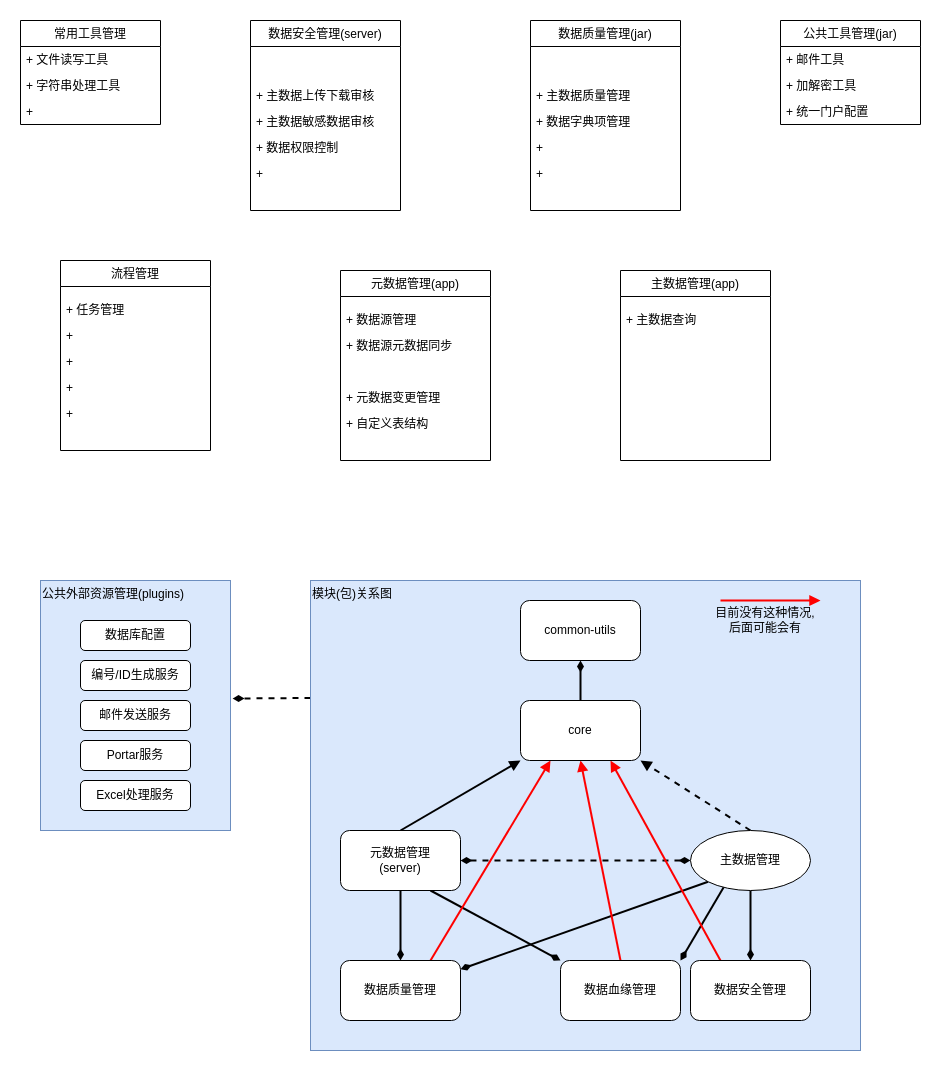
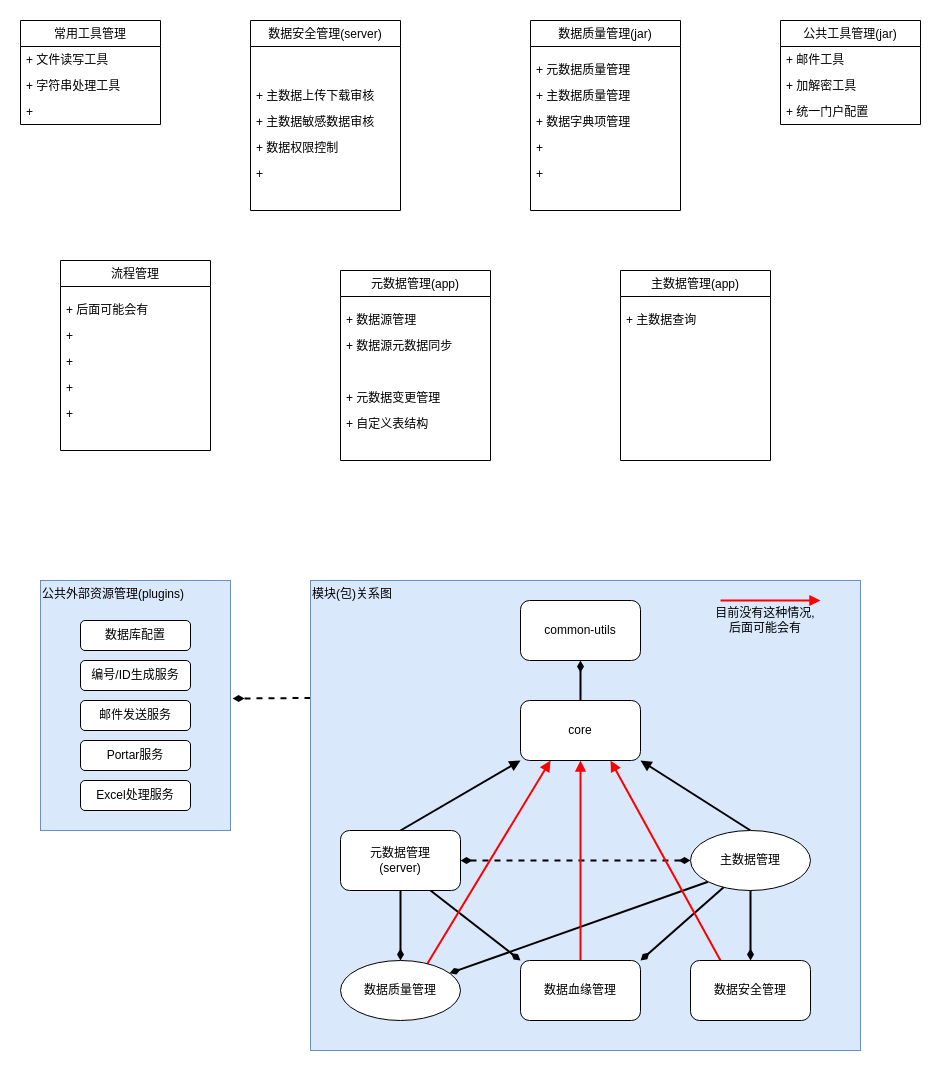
  <mxCell id="0" />
  <mxCell id="1" parent="0" />
  <mxCell id="2" style="edgeStyle=none;rounded=0;orthogonalLoop=1;jettySize=auto;html=1;exitX=0;exitY=0.25;exitDx=0;exitDy=0;entryX=1.011;entryY=0.472;entryDx=0;entryDy=0;entryPerimeter=0;endArrow=diamondThin;endFill=1;strokeWidth=2;dashed=1;" edge="1" parent="1" source="3" target="64"><mxGeometry relative="1" as="geometry" /></mxCell>
  <mxCell id="3" value="模块(包)关系图" style="rounded=0;whiteSpace=wrap;html=1;verticalAlign=top;align=left;fillColor=#dae8fc;strokeColor=#6c8ebf;" vertex="1" parent="1"><mxGeometry x="310" y="580" width="550" height="470" as="geometry" /></mxCell>
  <mxCell id="4" value="公共工具管理(jar)" style="swimlane;fontStyle=0;childLayout=stackLayout;horizontal=1;startSize=26;fillColor=none;horizontalStack=0;resizeParent=1;resizeParentMax=0;resizeLast=0;collapsible=1;marginBottom=0;" parent="1" vertex="1"><mxGeometry x="780" y="20" width="140" height="104" as="geometry"><mxRectangle x="70" y="50" width="90" height="26" as="alternateBounds" /></mxGeometry></mxCell>
  <mxCell id="5" value="+ 邮件工具" style="text;strokeColor=none;fillColor=none;align=left;verticalAlign=top;spacingLeft=4;spacingRight=4;overflow=hidden;rotatable=0;points=[[0,0.5],[1,0.5]];portConstraint=eastwest;" parent="4" vertex="1"><mxGeometry y="26" width="140" height="26" as="geometry" /></mxCell>
  <mxCell id="6" value="+ 加解密工具" style="text;strokeColor=none;fillColor=none;align=left;verticalAlign=top;spacingLeft=4;spacingRight=4;overflow=hidden;rotatable=0;points=[[0,0.5],[1,0.5]];portConstraint=eastwest;" parent="4" vertex="1"><mxGeometry y="52" width="140" height="26" as="geometry" /></mxCell>
  <mxCell id="7" value="+ 统一门户配置" style="text;strokeColor=none;fillColor=none;align=left;verticalAlign=top;spacingLeft=4;spacingRight=4;overflow=hidden;rotatable=0;points=[[0,0.5],[1,0.5]];portConstraint=eastwest;" parent="4" vertex="1"><mxGeometry y="78" width="140" height="26" as="geometry" /></mxCell>
  <mxCell id="8" value="" style="group" parent="1" vertex="1" connectable="0"><mxGeometry x="340" y="270" width="150" height="190" as="geometry" /></mxCell>
  <mxCell id="9" value="元数据管理(app)" style="swimlane;fontStyle=0;childLayout=stackLayout;horizontal=1;startSize=26;fillColor=none;horizontalStack=0;resizeParent=1;resizeParentMax=0;resizeLast=0;collapsible=1;marginBottom=0;container=0;" parent="8" vertex="1"><mxGeometry width="150" height="190" as="geometry"><mxRectangle x="70" y="50" width="90" height="26" as="alternateBounds" /></mxGeometry></mxCell>
  <mxCell id="10" value="+ 数据源管理" style="text;strokeColor=none;fillColor=none;align=left;verticalAlign=top;spacingLeft=4;spacingRight=4;overflow=hidden;rotatable=0;points=[[0,0.5],[1,0.5]];portConstraint=eastwest;" parent="8" vertex="1"><mxGeometry y="36" width="150" height="26" as="geometry" /></mxCell>
  <mxCell id="11" value="+ 数据源元数据同步" style="text;strokeColor=none;fillColor=none;align=left;verticalAlign=top;spacingLeft=4;spacingRight=4;overflow=hidden;rotatable=0;points=[[0,0.5],[1,0.5]];portConstraint=eastwest;" parent="8" vertex="1"><mxGeometry y="62" width="150" height="26" as="geometry" /></mxCell>
  <mxCell id="12" value="+ 元数据变更管理" style="text;strokeColor=none;fillColor=none;align=left;verticalAlign=top;spacingLeft=4;spacingRight=4;overflow=hidden;rotatable=0;points=[[0,0.5],[1,0.5]];portConstraint=eastwest;" parent="8" vertex="1"><mxGeometry y="114" width="150" height="26" as="geometry" /></mxCell>
  <mxCell id="13" value="+ 自定义表结构" style="text;strokeColor=none;fillColor=none;align=left;verticalAlign=top;spacingLeft=4;spacingRight=4;overflow=hidden;rotatable=0;points=[[0,0.5],[1,0.5]];portConstraint=eastwest;" parent="8" vertex="1"><mxGeometry y="140" width="150" height="26" as="geometry" /></mxCell>
  <mxCell id="14" value="" style="group" parent="1" vertex="1" connectable="0"><mxGeometry x="620" y="270" width="150" height="190" as="geometry" /></mxCell>
  <mxCell id="15" value="主数据管理(app)" style="swimlane;fontStyle=0;childLayout=stackLayout;horizontal=1;startSize=26;fillColor=none;horizontalStack=0;resizeParent=1;resizeParentMax=0;resizeLast=0;collapsible=1;marginBottom=0;container=0;" parent="14" vertex="1"><mxGeometry width="150" height="190" as="geometry"><mxRectangle x="70" y="50" width="90" height="26" as="alternateBounds" /></mxGeometry></mxCell>
  <mxCell id="16" value="+ 主数据查询" style="text;strokeColor=none;fillColor=none;align=left;verticalAlign=top;spacingLeft=4;spacingRight=4;overflow=hidden;rotatable=0;points=[[0,0.5],[1,0.5]];portConstraint=eastwest;" parent="14" vertex="1"><mxGeometry y="36" width="150" height="26" as="geometry" /></mxCell>
  <mxCell id="17" value="" style="group" parent="1" vertex="1" connectable="0"><mxGeometry x="250" y="20" width="150" height="190" as="geometry" /></mxCell>
  <mxCell id="18" value="数据安全管理(server)" style="swimlane;fontStyle=0;childLayout=stackLayout;horizontal=1;startSize=26;fillColor=none;horizontalStack=0;resizeParent=1;resizeParentMax=0;resizeLast=0;collapsible=1;marginBottom=0;container=0;" parent="17" vertex="1"><mxGeometry width="150" height="190" as="geometry"><mxRectangle x="70" y="50" width="90" height="26" as="alternateBounds" /></mxGeometry></mxCell>
  <mxCell id="19" value="+ 主数据上传下载审核" style="text;strokeColor=none;fillColor=none;align=left;verticalAlign=top;spacingLeft=4;spacingRight=4;overflow=hidden;rotatable=0;points=[[0,0.5],[1,0.5]];portConstraint=eastwest;" parent="17" vertex="1"><mxGeometry y="62" width="150" height="26" as="geometry" /></mxCell>
  <mxCell id="20" value="+ 主数据敏感数据审核&#10;" style="text;strokeColor=none;fillColor=none;align=left;verticalAlign=top;spacingLeft=4;spacingRight=4;overflow=hidden;rotatable=0;points=[[0,0.5],[1,0.5]];portConstraint=eastwest;" parent="17" vertex="1"><mxGeometry y="88" width="150" height="26" as="geometry" /></mxCell>
  <mxCell id="21" value="+ 数据权限控制" style="text;strokeColor=none;fillColor=none;align=left;verticalAlign=top;spacingLeft=4;spacingRight=4;overflow=hidden;rotatable=0;points=[[0,0.5],[1,0.5]];portConstraint=eastwest;" parent="17" vertex="1"><mxGeometry y="114" width="150" height="26" as="geometry" /></mxCell>
  <mxCell id="22" value="+ " style="text;strokeColor=none;fillColor=none;align=left;verticalAlign=top;spacingLeft=4;spacingRight=4;overflow=hidden;rotatable=0;points=[[0,0.5],[1,0.5]];portConstraint=eastwest;" parent="17" vertex="1"><mxGeometry y="140" width="150" height="26" as="geometry" /></mxCell>
  <mxCell id="23" value="" style="group" parent="1" vertex="1" connectable="0"><mxGeometry x="530" y="20" width="150" height="190" as="geometry" /></mxCell>
  <mxCell id="24" value="数据质量管理(jar)" style="swimlane;fontStyle=0;childLayout=stackLayout;horizontal=1;startSize=26;fillColor=none;horizontalStack=0;resizeParent=1;resizeParentMax=0;resizeLast=0;collapsible=1;marginBottom=0;container=0;" parent="23" vertex="1"><mxGeometry width="150" height="190" as="geometry"><mxRectangle x="70" y="50" width="90" height="26" as="alternateBounds" /></mxGeometry></mxCell>
+ <mxCell id="25" value="+ 元数据质量管理" style="text;strokeColor=none;fillColor=none;align=left;verticalAlign=top;spacingLeft=4;spacingRight=4;overflow=hidden;rotatable=0;points=[[0,0.5],[1,0.5]];portConstraint=eastwest;" parent="23" vertex="1"><mxGeometry y="36" width="150" height="26" as="geometry" /></mxCell>
  <mxCell id="26" value="+ 主数据质量管理" style="text;strokeColor=none;fillColor=none;align=left;verticalAlign=top;spacingLeft=4;spacingRight=4;overflow=hidden;rotatable=0;points=[[0,0.5],[1,0.5]];portConstraint=eastwest;" parent="23" vertex="1"><mxGeometry y="62" width="150" height="26" as="geometry" /></mxCell>
  <mxCell id="27" value="+ 数据字典项管理" style="text;strokeColor=none;fillColor=none;align=left;verticalAlign=top;spacingLeft=4;spacingRight=4;overflow=hidden;rotatable=0;points=[[0,0.5],[1,0.5]];portConstraint=eastwest;" parent="23" vertex="1"><mxGeometry y="88" width="150" height="26" as="geometry" /></mxCell>
  <mxCell id="28" value="+ " style="text;strokeColor=none;fillColor=none;align=left;verticalAlign=top;spacingLeft=4;spacingRight=4;overflow=hidden;rotatable=0;points=[[0,0.5],[1,0.5]];portConstraint=eastwest;" parent="23" vertex="1"><mxGeometry y="114" width="150" height="26" as="geometry" /></mxCell>
  <mxCell id="29" value="+ " style="text;strokeColor=none;fillColor=none;align=left;verticalAlign=top;spacingLeft=4;spacingRight=4;overflow=hidden;rotatable=0;points=[[0,0.5],[1,0.5]];portConstraint=eastwest;" parent="23" vertex="1"><mxGeometry y="140" width="150" height="26" as="geometry" /></mxCell>
  <mxCell id="30" value="" style="group" parent="1" vertex="1" connectable="0"><mxGeometry x="60" y="260" width="150" height="190" as="geometry" /></mxCell>
  <mxCell id="31" value="流程管理" style="swimlane;fontStyle=0;childLayout=stackLayout;horizontal=1;startSize=26;fillColor=none;horizontalStack=0;resizeParent=1;resizeParentMax=0;resizeLast=0;collapsible=1;marginBottom=0;container=0;" parent="30" vertex="1"><mxGeometry width="150" height="190" as="geometry"><mxRectangle x="70" y="50" width="90" height="26" as="alternateBounds" /></mxGeometry></mxCell>
- <mxCell id="32" value="+ 任务管理" style="text;strokeColor=none;fillColor=none;align=left;verticalAlign=top;spacingLeft=4;spacingRight=4;overflow=hidden;rotatable=0;points=[[0,0.5],[1,0.5]];portConstraint=eastwest;" parent="30" vertex="1"><mxGeometry y="36" width="150" height="26" as="geometry" /></mxCell>
+ <mxCell id="32" value="+ 后面可能会有" style="text;strokeColor=none;fillColor=none;align=left;verticalAlign=top;spacingLeft=4;spacingRight=4;overflow=hidden;rotatable=0;points=[[0,0.5],[1,0.5]];portConstraint=eastwest;" parent="30" vertex="1"><mxGeometry y="36" width="150" height="26" as="geometry" /></mxCell>
  <mxCell id="33" value="+ " style="text;strokeColor=none;fillColor=none;align=left;verticalAlign=top;spacingLeft=4;spacingRight=4;overflow=hidden;rotatable=0;points=[[0,0.5],[1,0.5]];portConstraint=eastwest;" parent="30" vertex="1"><mxGeometry y="62" width="150" height="26" as="geometry" /></mxCell>
  <mxCell id="34" value="+ " style="text;strokeColor=none;fillColor=none;align=left;verticalAlign=top;spacingLeft=4;spacingRight=4;overflow=hidden;rotatable=0;points=[[0,0.5],[1,0.5]];portConstraint=eastwest;" parent="30" vertex="1"><mxGeometry y="88" width="150" height="26" as="geometry" /></mxCell>
  <mxCell id="35" value="+ " style="text;strokeColor=none;fillColor=none;align=left;verticalAlign=top;spacingLeft=4;spacingRight=4;overflow=hidden;rotatable=0;points=[[0,0.5],[1,0.5]];portConstraint=eastwest;" parent="30" vertex="1"><mxGeometry y="114" width="150" height="26" as="geometry" /></mxCell>
  <mxCell id="36" value="+ " style="text;strokeColor=none;fillColor=none;align=left;verticalAlign=top;spacingLeft=4;spacingRight=4;overflow=hidden;rotatable=0;points=[[0,0.5],[1,0.5]];portConstraint=eastwest;" parent="30" vertex="1"><mxGeometry y="140" width="150" height="26" as="geometry" /></mxCell>
  <mxCell id="37" value="常用工具管理" style="swimlane;fontStyle=0;childLayout=stackLayout;horizontal=1;startSize=26;fillColor=none;horizontalStack=0;resizeParent=1;resizeParentMax=0;resizeLast=0;collapsible=1;marginBottom=0;" parent="1" vertex="1"><mxGeometry x="20" y="20" width="140" height="104" as="geometry"><mxRectangle x="70" y="50" width="90" height="26" as="alternateBounds" /></mxGeometry></mxCell>
  <mxCell id="38" value="+ 文件读写工具" style="text;strokeColor=none;fillColor=none;align=left;verticalAlign=top;spacingLeft=4;spacingRight=4;overflow=hidden;rotatable=0;points=[[0,0.5],[1,0.5]];portConstraint=eastwest;" parent="37" vertex="1"><mxGeometry y="26" width="140" height="26" as="geometry" /></mxCell>
  <mxCell id="39" value="+ 字符串处理工具" style="text;strokeColor=none;fillColor=none;align=left;verticalAlign=top;spacingLeft=4;spacingRight=4;overflow=hidden;rotatable=0;points=[[0,0.5],[1,0.5]];portConstraint=eastwest;" parent="37" vertex="1"><mxGeometry y="52" width="140" height="26" as="geometry" /></mxCell>
  <mxCell id="40" value="+ " style="text;strokeColor=none;fillColor=none;align=left;verticalAlign=top;spacingLeft=4;spacingRight=4;overflow=hidden;rotatable=0;points=[[0,0.5],[1,0.5]];portConstraint=eastwest;" parent="37" vertex="1"><mxGeometry y="78" width="140" height="26" as="geometry" /></mxCell>
  <mxCell id="41" style="rounded=0;orthogonalLoop=1;jettySize=auto;html=1;exitX=0.5;exitY=0;exitDx=0;exitDy=0;entryX=0;entryY=1;entryDx=0;entryDy=0;endArrow=block;endFill=1;strokeWidth=2;" edge="1" parent="1" source="45" target="59"><mxGeometry relative="1" as="geometry" /></mxCell>
  <mxCell id="42" style="edgeStyle=none;rounded=0;orthogonalLoop=1;jettySize=auto;html=1;exitX=0.5;exitY=1;exitDx=0;exitDy=0;endArrow=diamondThin;endFill=1;strokeWidth=2;" edge="1" parent="1" source="45" target="52"><mxGeometry relative="1" as="geometry" /></mxCell>
  <mxCell id="43" style="edgeStyle=none;rounded=0;orthogonalLoop=1;jettySize=auto;html=1;exitX=0.75;exitY=1;exitDx=0;exitDy=0;entryX=0;entryY=0;entryDx=0;entryDy=0;endArrow=diamondThin;endFill=1;strokeWidth=2;" edge="1" parent="1" source="45" target="56"><mxGeometry relative="1" as="geometry" /></mxCell>
  <mxCell id="44" style="edgeStyle=none;rounded=0;orthogonalLoop=1;jettySize=auto;html=1;exitX=1;exitY=0.5;exitDx=0;exitDy=0;entryX=0;entryY=0.5;entryDx=0;entryDy=0;endArrow=diamondThin;endFill=1;dashed=1;strokeWidth=2;startArrow=diamondThin;startFill=1;" edge="1" parent="1" source="45" target="50"><mxGeometry relative="1" as="geometry" /></mxCell>
  <mxCell id="45" value="元数据管理&lt;br&gt;(server)" style="rounded=1;whiteSpace=wrap;html=1;" vertex="1" parent="1"><mxGeometry x="340" y="830" width="120" height="60" as="geometry" /></mxCell>
- <mxCell id="46" style="edgeStyle=none;rounded=0;orthogonalLoop=1;jettySize=auto;html=1;exitX=0.5;exitY=0;exitDx=0;exitDy=0;entryX=1;entryY=1;entryDx=0;entryDy=0;endArrow=block;endFill=1;strokeWidth=2;dashed=1;" edge="1" parent="1" source="50" target="59"><mxGeometry relative="1" as="geometry" /></mxCell>
+ <mxCell id="46" style="edgeStyle=none;rounded=0;orthogonalLoop=1;jettySize=auto;html=1;exitX=0.5;exitY=0;exitDx=0;exitDy=0;entryX=1;entryY=1;entryDx=0;entryDy=0;endArrow=block;endFill=1;strokeWidth=2;" edge="1" parent="1" source="50" target="59"><mxGeometry relative="1" as="geometry" /></mxCell>
  <mxCell id="47" style="edgeStyle=none;rounded=0;orthogonalLoop=1;jettySize=auto;html=1;exitX=0.5;exitY=1;exitDx=0;exitDy=0;entryX=0.5;entryY=0;entryDx=0;entryDy=0;endArrow=diamondThin;endFill=1;strokeWidth=2;" edge="1" parent="1" source="50" target="54"><mxGeometry relative="1" as="geometry" /></mxCell>
  <mxCell id="48" style="edgeStyle=none;rounded=0;orthogonalLoop=1;jettySize=auto;html=1;exitX=0.25;exitY=1;exitDx=0;exitDy=0;endArrow=diamondThin;endFill=1;entryX=1;entryY=0;entryDx=0;entryDy=0;strokeWidth=2;" edge="1" parent="1" source="50" target="56"><mxGeometry relative="1" as="geometry"><mxPoint x="660" y="950" as="targetPoint" /></mxGeometry></mxCell>
  <mxCell id="49" style="edgeStyle=none;rounded=0;orthogonalLoop=1;jettySize=auto;html=1;exitX=0;exitY=1;exitDx=0;exitDy=0;endArrow=diamondThin;endFill=1;strokeWidth=2;" edge="1" parent="1" source="50" target="52"><mxGeometry relative="1" as="geometry" /></mxCell>
  <mxCell id="50" value="主数据管理" style="ellipse;whiteSpace=wrap;html=1;" vertex="1" parent="1"><mxGeometry x="690" y="830" width="120" height="60" as="geometry" /></mxCell>
  <mxCell id="51" style="edgeStyle=none;rounded=0;orthogonalLoop=1;jettySize=auto;html=1;exitX=0.75;exitY=0;exitDx=0;exitDy=0;entryX=0.25;entryY=1;entryDx=0;entryDy=0;endArrow=block;endFill=1;strokeWidth=2;strokeColor=#FF0000;" edge="1" parent="1" source="52" target="59"><mxGeometry relative="1" as="geometry" /></mxCell>
- <mxCell id="52" value="数据质量管理" style="rounded=1;whiteSpace=wrap;html=1;" vertex="1" parent="1"><mxGeometry x="340" y="960" width="120" height="60" as="geometry" /></mxCell>
+ <mxCell id="52" value="数据质量管理" style="ellipse;whiteSpace=wrap;html=1;" vertex="1" parent="1"><mxGeometry x="340" y="960" width="120" height="60" as="geometry" /></mxCell>
  <mxCell id="53" style="edgeStyle=none;rounded=0;orthogonalLoop=1;jettySize=auto;html=1;exitX=0.25;exitY=0;exitDx=0;exitDy=0;entryX=0.75;entryY=1;entryDx=0;entryDy=0;endArrow=block;endFill=1;strokeColor=#FF0000;strokeWidth=2;" edge="1" parent="1" source="54" target="59"><mxGeometry relative="1" as="geometry" /></mxCell>
  <mxCell id="54" value="数据安全管理" style="rounded=1;whiteSpace=wrap;html=1;" vertex="1" parent="1"><mxGeometry x="690" y="960" width="120" height="60" as="geometry" /></mxCell>
  <mxCell id="55" style="edgeStyle=none;rounded=0;orthogonalLoop=1;jettySize=auto;html=1;exitX=0.5;exitY=0;exitDx=0;exitDy=0;entryX=0.5;entryY=1;entryDx=0;entryDy=0;endArrow=block;endFill=1;strokeColor=#FF0000;strokeWidth=2;" edge="1" parent="1" source="56" target="59"><mxGeometry relative="1" as="geometry" /></mxCell>
- <mxCell id="56" value="数据血缘管理" style="rounded=1;whiteSpace=wrap;html=1;" vertex="1" parent="1"><mxGeometry x="560" y="960" width="120" height="60" as="geometry" /></mxCell>
+ <mxCell id="56" value="数据血缘管理" style="rounded=1;whiteSpace=wrap;html=1;" vertex="1" parent="1"><mxGeometry x="520" y="960" width="120" height="60" as="geometry" /></mxCell>
  <mxCell id="57" value="common-utils" style="rounded=1;whiteSpace=wrap;html=1;" vertex="1" parent="1"><mxGeometry x="520" y="600" width="120" height="60" as="geometry" /></mxCell>
  <mxCell id="58" style="edgeStyle=none;rounded=0;orthogonalLoop=1;jettySize=auto;html=1;exitX=0.5;exitY=0;exitDx=0;exitDy=0;entryX=0.5;entryY=1;entryDx=0;entryDy=0;endArrow=diamondThin;endFill=1;strokeWidth=2;" edge="1" parent="1" source="59" target="57"><mxGeometry relative="1" as="geometry" /></mxCell>
  <mxCell id="59" value="core" style="rounded=1;whiteSpace=wrap;html=1;" vertex="1" parent="1"><mxGeometry x="520" y="700" width="120" height="60" as="geometry" /></mxCell>
  <mxCell id="60" value="" style="group" vertex="1" connectable="0" parent="1"><mxGeometry x="710" y="600" width="110" height="30" as="geometry" /></mxCell>
  <mxCell id="61" style="edgeStyle=none;rounded=0;orthogonalLoop=1;jettySize=auto;html=1;endArrow=block;endFill=1;strokeColor=#FF0000;strokeWidth=2;" edge="1" parent="60"><mxGeometry relative="1" as="geometry"><mxPoint x="10" as="sourcePoint" /><mxPoint x="110" as="targetPoint" /></mxGeometry></mxCell>
  <mxCell id="62" value="目前没有这种情况, 后面可能会有" style="text;html=1;strokeColor=none;fillColor=none;align=center;verticalAlign=middle;whiteSpace=wrap;rounded=0;" vertex="1" parent="60"><mxGeometry y="10" width="110" height="20" as="geometry" /></mxCell>
  <mxCell id="63" value="" style="group" vertex="1" connectable="0" parent="1"><mxGeometry x="40" y="580" width="190" height="250" as="geometry" /></mxCell>
  <mxCell id="64" value="公共外部资源管理(plugins)" style="rounded=0;whiteSpace=wrap;html=1;align=left;verticalAlign=top;fillColor=#dae8fc;strokeColor=#6c8ebf;" vertex="1" parent="63"><mxGeometry width="190" height="250" as="geometry" /></mxCell>
  <mxCell id="65" value="邮件发送服务" style="rounded=1;whiteSpace=wrap;html=1;" vertex="1" parent="63"><mxGeometry x="40" y="120" width="110" height="30" as="geometry" /></mxCell>
  <mxCell id="66" value="编号/ID生成服务" style="rounded=1;whiteSpace=wrap;html=1;" vertex="1" parent="63"><mxGeometry x="40" y="80" width="110" height="30" as="geometry" /></mxCell>
  <mxCell id="67" value="数据库配置" style="rounded=1;whiteSpace=wrap;html=1;" vertex="1" parent="63"><mxGeometry x="40" y="40" width="110" height="30" as="geometry" /></mxCell>
  <mxCell id="68" value="Portar服务" style="rounded=1;whiteSpace=wrap;html=1;" vertex="1" parent="63"><mxGeometry x="40" y="160" width="110" height="30" as="geometry" /></mxCell>
  <mxCell id="69" value="Excel处理服务" style="rounded=1;whiteSpace=wrap;html=1;" vertex="1" parent="63"><mxGeometry x="40" y="200" width="110" height="30" as="geometry" /></mxCell>
